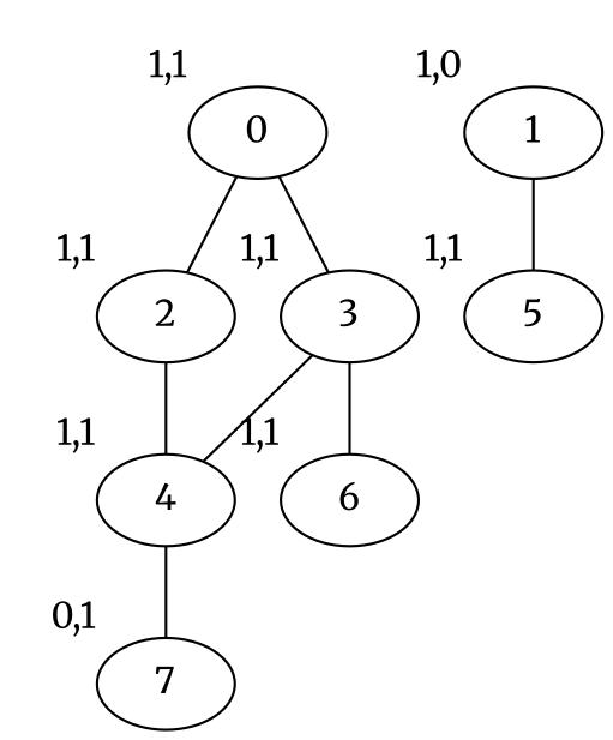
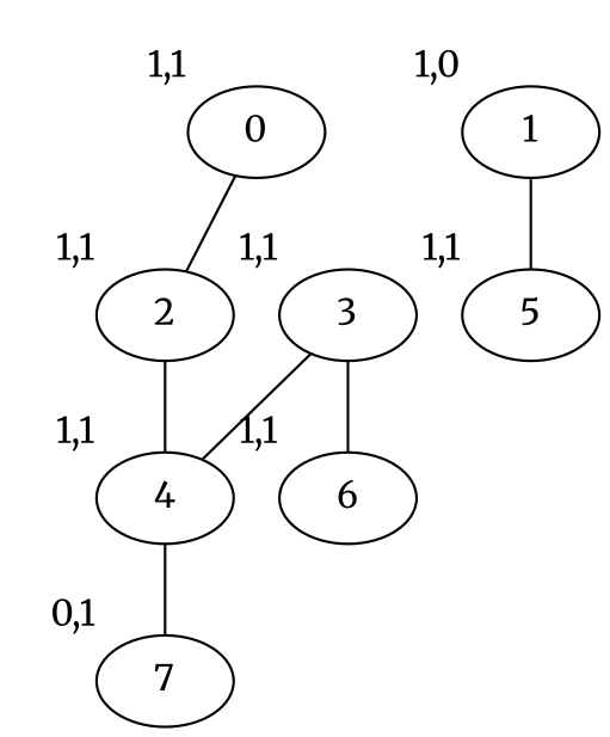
  graph {
    fontname=Merriweather
    node [fontname=Merriweather xlabel="1,1"]
    edge [fontname=Merriweather]
    7 [xlabel="0,1"]
    4
    2
    0
    3
    6
    1 [xlabel="1,0"]
    5
    4 -- 7
    2 -- 4
    0 -- 2
-   0 -- 3
    3 -- 4
    3 -- 6
    1 -- 5
  }
